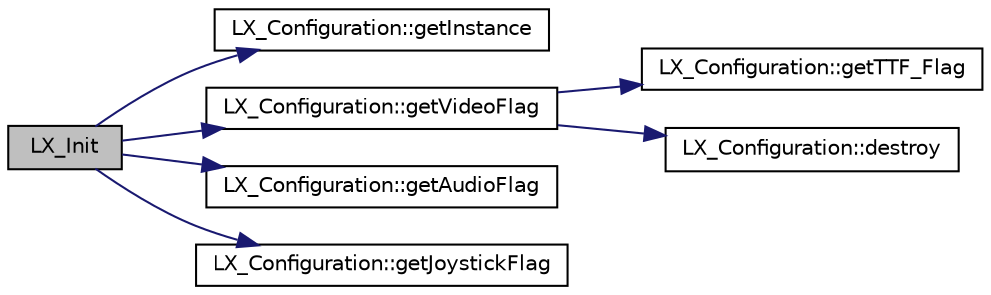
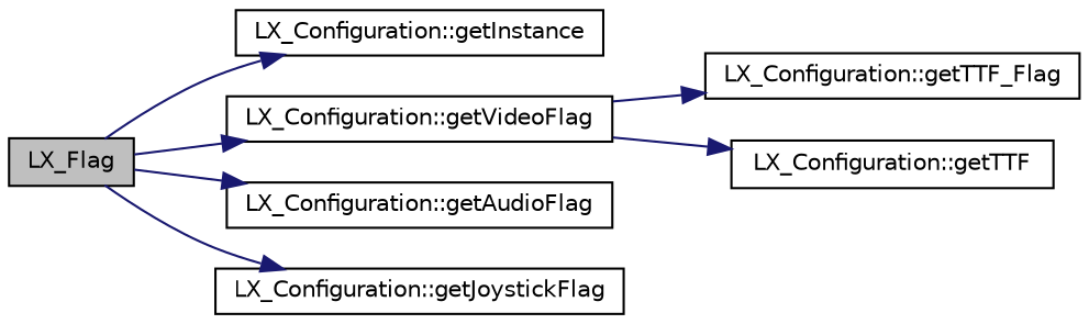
  digraph {
    rankdir=LR
    node [color=black fillcolor=white fontname=Helvetica fontsize=10 shape=record style=filled]
    edge [color=midnightblue fontname=Helvetica fontsize=10 labelfontname=Helvetica labelfontsize=10 style=solid]
-   n1 [fillcolor=grey75 fontcolor=black height=0.2 label=LX_Init width=0.4]
+   n1 [fillcolor=grey75 fontcolor=black height=0.2 label=LX_Flag width=0.4]
    n2 [height=0.2 label="LX_Configuration::getInstance" width=0.4]
    n3 [height=0.2 label="LX_Configuration::getVideoFlag" width=0.4]
    n4 [height=0.2 label="LX_Configuration::getAudioFlag" width=0.4]
    n5 [height=0.2 label="LX_Configuration::getJoystickFlag" width=0.4]
    n6 [height=0.2 label="LX_Configuration::getTTF_Flag" width=0.4]
-   n7 [height=0.2 label="LX_Configuration::destroy" width=0.4]
+   n7 [height=0.2 label="LX_Configuration::getTTF" width=0.4]
    n1 -> n2
    n1 -> n3
    n1 -> n4
    n1 -> n5
    n3 -> n6
    n3 -> n7
  }
